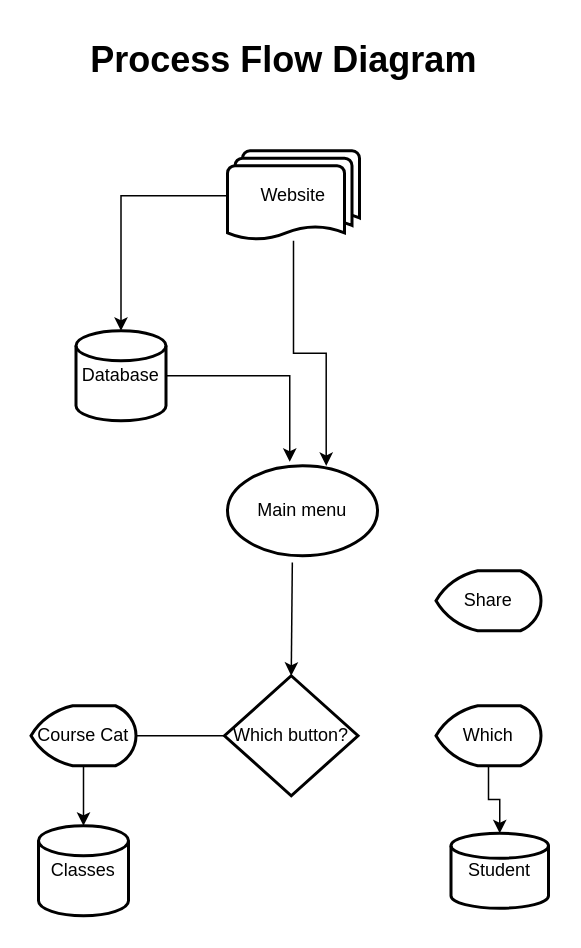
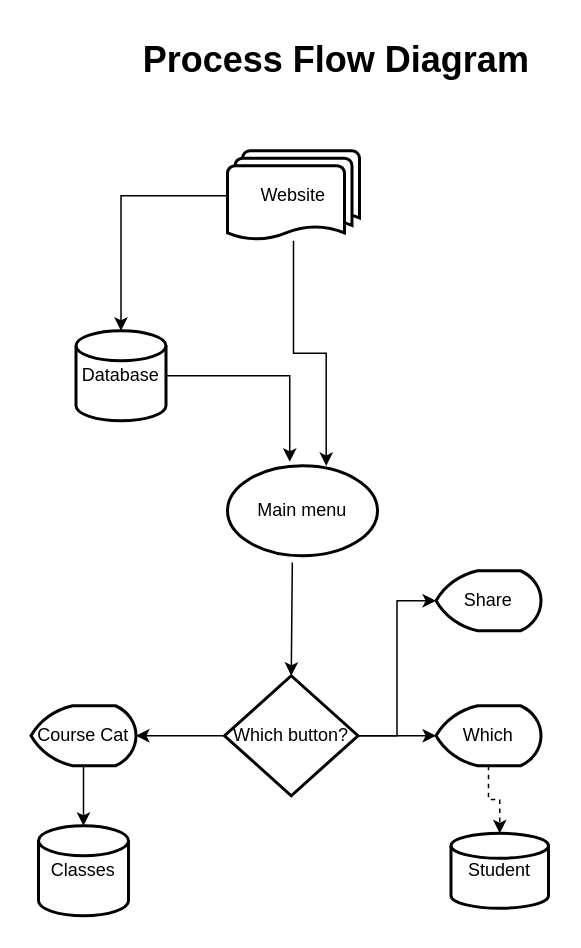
  <mxCell id="0" />
  <mxCell id="1" parent="0" />
  <mxCell id="2" value="" style="edgeStyle=orthogonalEdgeStyle;rounded=0;orthogonalLoop=1;jettySize=auto;html=1;entryX=0.5;entryY=0;entryDx=0;entryDy=0;entryPerimeter=0;" edge="1" parent="1" source="4" target="12"><mxGeometry relative="1" as="geometry"><mxPoint x="196" y="200" as="targetPoint" /></mxGeometry></mxCell>
  <mxCell id="3" style="edgeStyle=orthogonalEdgeStyle;rounded=0;orthogonalLoop=1;jettySize=auto;html=1;entryX=0.658;entryY=0.002;entryDx=0;entryDy=0;entryPerimeter=0;" edge="1" parent="1" source="4" target="13"><mxGeometry relative="1" as="geometry"><mxPoint x="216.75" y="320" as="targetPoint" /></mxGeometry></mxCell>
  <mxCell id="4" value="Website" style="strokeWidth=2;html=1;shape=mxgraph.flowchart.multi-document;whiteSpace=wrap;" vertex="1" parent="1"><mxGeometry x="151" y="100" width="88" height="60" as="geometry" /></mxCell>
- <mxCell id="5" value="&lt;h1&gt;Process Flow Diagram&lt;/h1&gt;" style="text;html=1;strokeColor=none;fillColor=none;spacing=5;spacingTop=-20;whiteSpace=wrap;overflow=hidden;rounded=0;" vertex="1" parent="1"><mxGeometry x="55" width="280" height="50" as="geometry" y="20" /></mxCell>
- <mxCell id="6" style="edgeStyle=orthogonalEdgeStyle;rounded=0;orthogonalLoop=1;jettySize=auto;html=1;endArrow=none;" edge="1" parent="1" source="9" target="15"><mxGeometry relative="1" as="geometry" /></mxCell>
+ <mxCell id="5" value="&lt;h1&gt;Process Flow Diagram&lt;/h1&gt;" style="text;html=1;strokeColor=none;fillColor=none;spacing=5;spacingTop=-20;whiteSpace=wrap;overflow=hidden;rounded=0;" vertex="1" parent="1"><mxGeometry x="90" y="20" width="280" height="50" as="geometry" /></mxCell>
+ <mxCell id="6" style="edgeStyle=orthogonalEdgeStyle;rounded=0;orthogonalLoop=1;jettySize=auto;html=1;" edge="1" parent="1" source="9" target="15"><mxGeometry relative="1" as="geometry" /></mxCell>
+ <mxCell id="7" style="edgeStyle=orthogonalEdgeStyle;rounded=0;orthogonalLoop=1;jettySize=auto;html=1;entryX=0;entryY=0.5;entryDx=0;entryDy=0;entryPerimeter=0;" edge="1" parent="1" source="9" target="18"><mxGeometry relative="1" as="geometry" /></mxCell>
+ <mxCell id="8" style="edgeStyle=orthogonalEdgeStyle;rounded=0;orthogonalLoop=1;jettySize=auto;html=1;entryX=0;entryY=0.5;entryDx=0;entryDy=0;entryPerimeter=0;" edge="1" parent="1" source="9" target="20"><mxGeometry relative="1" as="geometry" /></mxCell>
  <mxCell id="9" value="Which button?" style="strokeWidth=2;html=1;shape=mxgraph.flowchart.decision;whiteSpace=wrap;" vertex="1" parent="1"><mxGeometry x="149" y="450" width="89" height="80" as="geometry" /></mxCell>
  <mxCell id="10" value="" style="endArrow=classic;html=1;rounded=0;entryX=0.5;entryY=0;entryDx=0;entryDy=0;entryPerimeter=0;exitX=0.485;exitY=0.908;exitDx=0;exitDy=0;exitPerimeter=0;" edge="1" parent="1" target="9"><mxGeometry width="50" height="50" relative="1" as="geometry"><mxPoint x="194.225" y="374.48" as="sourcePoint" /><mxPoint x="288" y="270" as="targetPoint" /><Array as="points" /></mxGeometry></mxCell>
  <mxCell id="11" style="edgeStyle=orthogonalEdgeStyle;rounded=0;orthogonalLoop=1;jettySize=auto;html=1;entryX=0.415;entryY=-0.044;entryDx=0;entryDy=0;entryPerimeter=0;" edge="1" parent="1" source="12" target="13"><mxGeometry relative="1" as="geometry"><mxPoint x="193.46" y="330.02" as="targetPoint" /></mxGeometry></mxCell>
  <mxCell id="12" value="Database" style="strokeWidth=2;html=1;shape=mxgraph.flowchart.database;whiteSpace=wrap;" vertex="1" parent="1"><mxGeometry x="50" y="220" width="60" height="60" as="geometry" /></mxCell>
  <mxCell id="13" value="Main menu" style="strokeWidth=2;html=1;shape=mxgraph.flowchart.start_1;whiteSpace=wrap;" vertex="1" parent="1"><mxGeometry x="151" y="310" width="100" height="60" as="geometry" /></mxCell>
  <mxCell id="14" style="edgeStyle=orthogonalEdgeStyle;rounded=0;orthogonalLoop=1;jettySize=auto;html=1;entryX=0.5;entryY=0;entryDx=0;entryDy=0;entryPerimeter=0;" edge="1" parent="1" source="15" target="16"><mxGeometry relative="1" as="geometry"><mxPoint x="57.5" y="540" as="targetPoint" /></mxGeometry></mxCell>
  <mxCell id="15" value="Course Cat" style="strokeWidth=2;html=1;shape=mxgraph.flowchart.display;whiteSpace=wrap;" vertex="1" parent="1"><mxGeometry x="20" y="470" width="70" height="40" as="geometry" /></mxCell>
  <mxCell id="16" value="Classes" style="strokeWidth=2;html=1;shape=mxgraph.flowchart.database;whiteSpace=wrap;" vertex="1" parent="1"><mxGeometry x="25" y="550" width="60" height="60" as="geometry" /></mxCell>
- <mxCell id="17" style="edgeStyle=orthogonalEdgeStyle;rounded=0;orthogonalLoop=1;jettySize=auto;html=1;entryX=0.5;entryY=0;entryDx=0;entryDy=0;entryPerimeter=0;" edge="1" parent="1" source="18" target="19"><mxGeometry relative="1" as="geometry" /></mxCell>
+ <mxCell id="17" style="edgeStyle=orthogonalEdgeStyle;rounded=0;orthogonalLoop=1;jettySize=auto;html=1;entryX=0.5;entryY=0;entryDx=0;entryDy=0;entryPerimeter=0;dashed=1;" edge="1" parent="1" source="18" target="19"><mxGeometry relative="1" as="geometry" /></mxCell>
  <mxCell id="18" value="Which" style="strokeWidth=2;html=1;shape=mxgraph.flowchart.display;whiteSpace=wrap;" vertex="1" parent="1"><mxGeometry x="290" y="470" width="70" height="40" as="geometry" /></mxCell>
  <mxCell id="19" value="Student" style="strokeWidth=2;html=1;shape=mxgraph.flowchart.database;whiteSpace=wrap;" vertex="1" parent="1"><mxGeometry x="300" y="555" width="65" height="50" as="geometry" /></mxCell>
  <mxCell id="20" value="Share" style="strokeWidth=2;html=1;shape=mxgraph.flowchart.display;whiteSpace=wrap;" vertex="1" parent="1"><mxGeometry x="290" y="380" width="70" height="40" as="geometry" /></mxCell>
